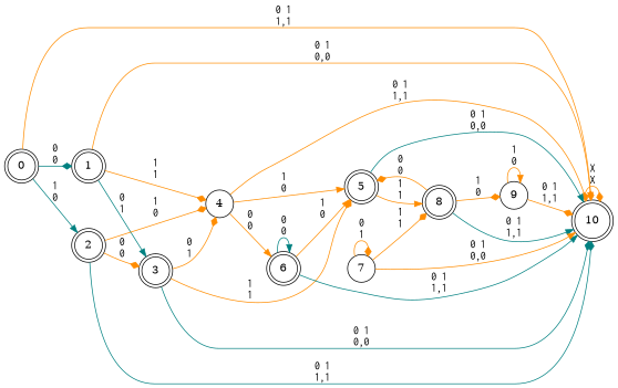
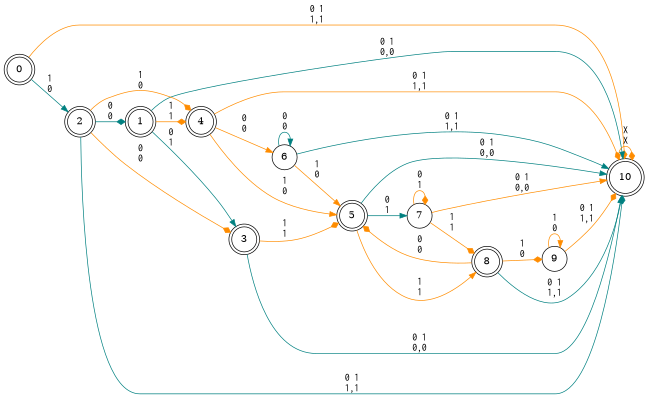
  digraph {
    rankdir=LR
    node [shape=doublecircle]
    edge [arrowhead=diamond color=darkorange fontname=Courier]
    0 [height=.5 width=.5]
    1 [height=.5 width=.5]
    2 [height=.5 width=.5]
    10 [height=.5 width=.5]
    3 [height=.5 width=.5]
-   4 [height=.5 shape=circle width=.5]
+   4 [height=.5 width=.5]
    5 [height=.5 width=.5]
-   6 [height=.5 width=.5]
+   6 [height=.5 shape=circle width=.5]
    8 [height=.5 width=.5]
    7 [height=.5 shape=circle width=.5]
    9 [height=.5 shape=circle width=.5]
-   0 -> 1 [color=teal label="0\n0"]
+   2 -> 1 [color=teal label="0\n0"]
    0 -> 2 [arrowhead=normal color=teal label="1\n0"]
    0 -> 10 [label="0 1\n1,1"]
-   1 -> 10 [arrowhead=normal label="0 1\n0,0"]
+   1 -> 10 [arrowhead=normal color=teal label="0 1\n0,0"]
    1 -> 3 [arrowhead=normal color=teal label="0\n1"]
    1 -> 4 [label="1\n1"]
    2 -> 10 [color=teal label="0 1\n1,1"]
    2 -> 3 [label="0\n0"]
    2 -> 4 [label="1\n0"]
    10 -> 10 [label="X\nX"]
-   3 -> 10 [color=teal label="0 1\n0,0"]
-   3 -> 4 [label="0\n1"]
+   3 -> 10 [arrowhead=normal color=teal label="0 1\n0,0"]
    3 -> 5 [label="1\n1"]
    4 -> 10 [label="0 1\n1,1"]
    4 -> 5 [arrowhead=normal label="1\n0"]
    4 -> 6 [arrowhead=normal label="0\n0"]
    5 -> 10 [arrowhead=normal color=teal label="0 1\n0,0"]
    5 -> 8 [arrowhead=normal label="1\n1"]
+   5 -> 7 [arrowhead=normal color=teal label="0\n1"]
    6 -> 10 [arrowhead=normal color=teal label="0 1\n1,1"]
    6 -> 5 [arrowhead=normal label="1\n0"]
    6 -> 6 [arrowhead=normal color=teal label="0\n0"]
    8 -> 10 [arrowhead=normal color=teal label="0 1\n1,1"]
    8 -> 5 [label="0\n0"]
    8 -> 9 [label="1\n0"]
    7 -> 10 [arrowhead=normal label="0 1\n0,0"]
    7 -> 8 [label="1\n1"]
    7 -> 7 [label="0\n1"]
    9 -> 10 [label="0 1\n1,1"]
    9 -> 9 [arrowhead=normal label="1\n0"]
  }
